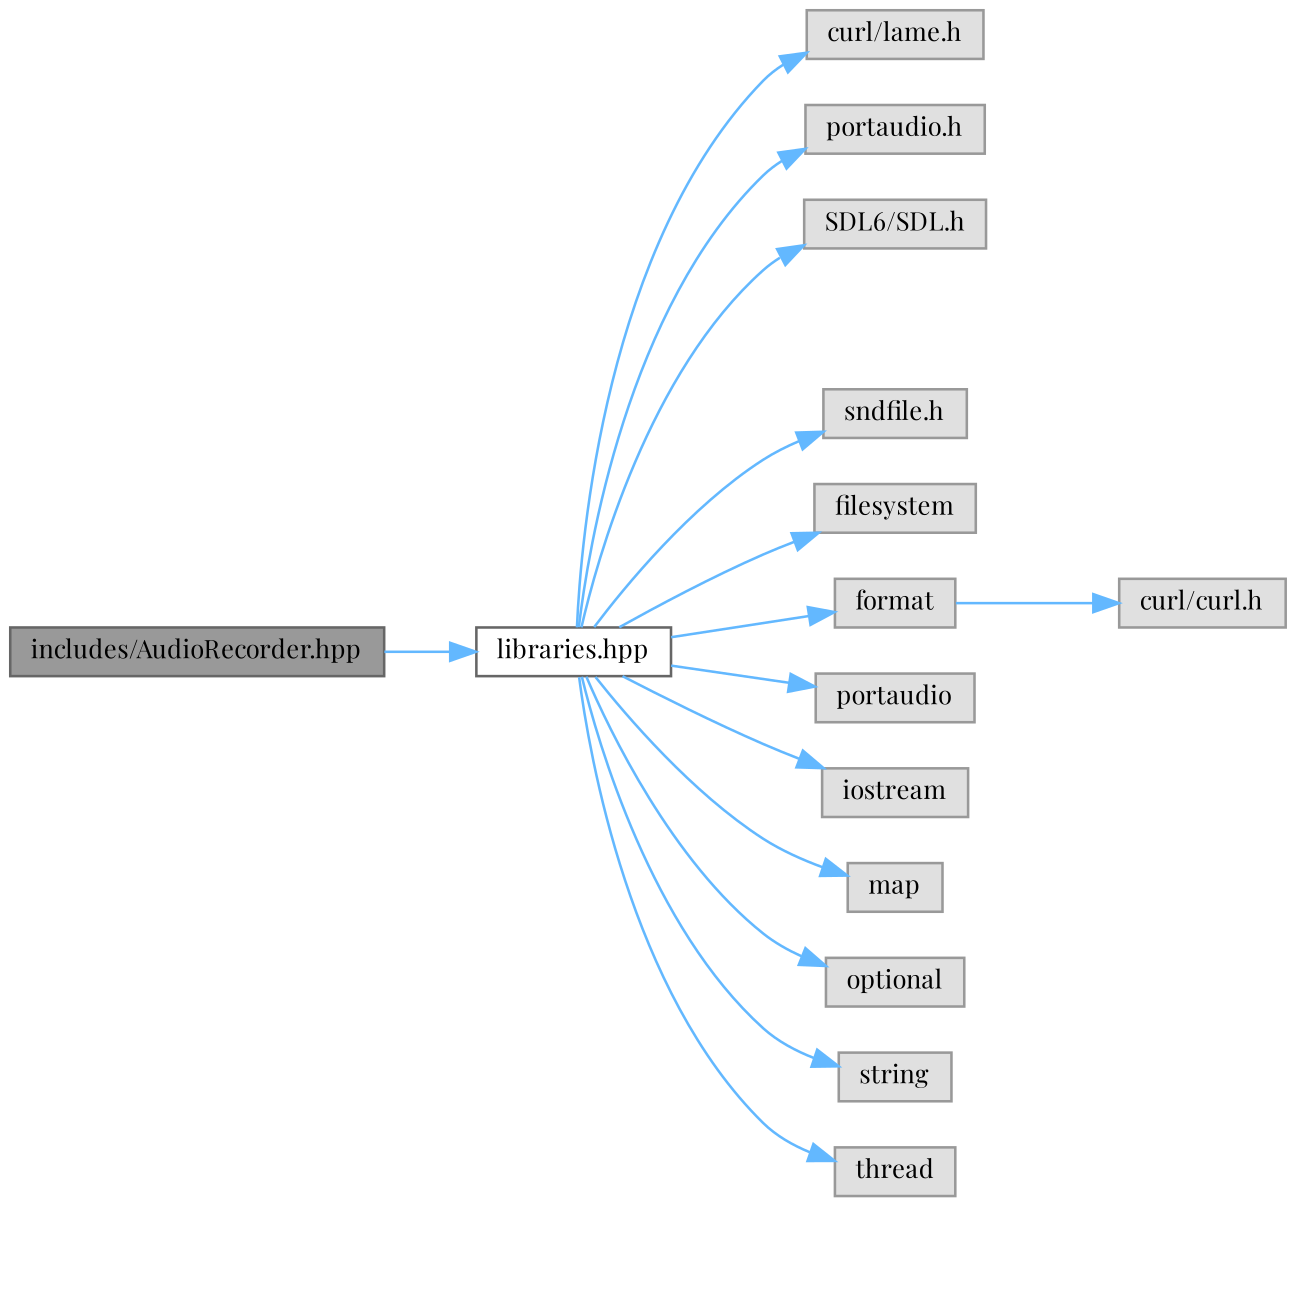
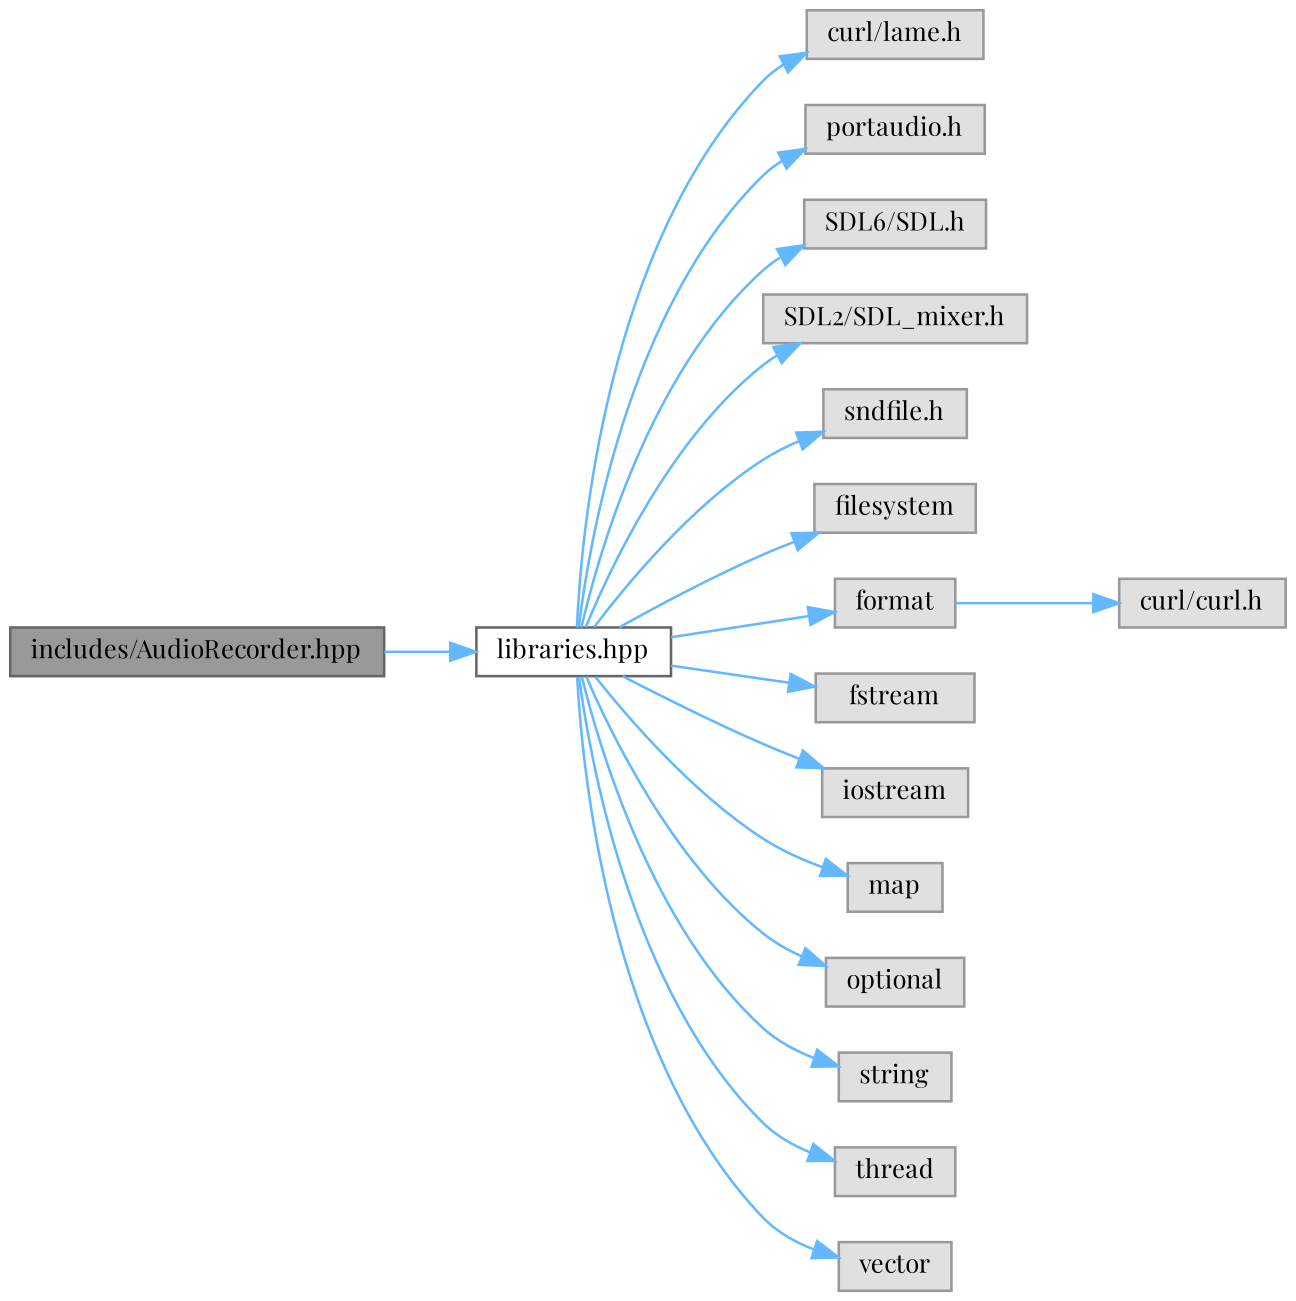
  digraph {
    fontname="Playfair Display"
    rankdir=LR
    node [color=grey60 fillcolor="#E0E0E0" fontname="Playfair Display" fontsize=10 shape=box style=filled]
    edge [color=steelblue1 fontname="Playfair Display" fontsize=10 labelfontname=Helvetica labelfontsize=10 style=solid]
    n1 [color=gray40 fillcolor=grey60 fontcolor=black height=0.2 label="includes/AudioRecorder.hpp" width=0.4]
    n2 [color=grey40 fillcolor=white height=0.2 label="libraries.hpp" width=0.4]
    n3 [height=0.2 label="curl/lame.h" width=0.4]
    n4 [height=0.2 label="portaudio.h" width=0.4]
    n5 [height=0.2 label="SDL6/SDL.h" width=0.4]
+   n6 [height=0.2 label="SDL2/SDL_mixer.h" width=0.4]
    n7 [height=0.2 label="sndfile.h" width=0.4]
    n8 [height=0.2 label=filesystem width=0.4]
    n9 [height=0.2 label=format width=0.4]
-   n10 [height=0.2 label=portaudio width=0.4]
+   n10 [height=0.2 label=fstream width=0.4]
    n11 [height=0.2 label=iostream width=0.4]
    n12 [height=0.2 label=map width=0.4]
    n13 [height=0.2 label=optional width=0.4]
    n14 [height=0.2 label=string width=0.4]
    n15 [height=0.2 label=thread width=0.4]
+   n16 [height=0.2 label=vector width=0.4]
    n17 [height=0.2 label="curl/curl.h" width=0.4]
    n1 -> n2
    n2 -> n3
    n2 -> n4
    n2 -> n5
+   n2 -> n6
    n2 -> n7
    n2 -> n8
    n2 -> n9
    n2 -> n10
    n2 -> n11
    n2 -> n12
    n2 -> n13
    n2 -> n14
    n2 -> n15
+   n2 -> n16
    n9 -> n17
  }
